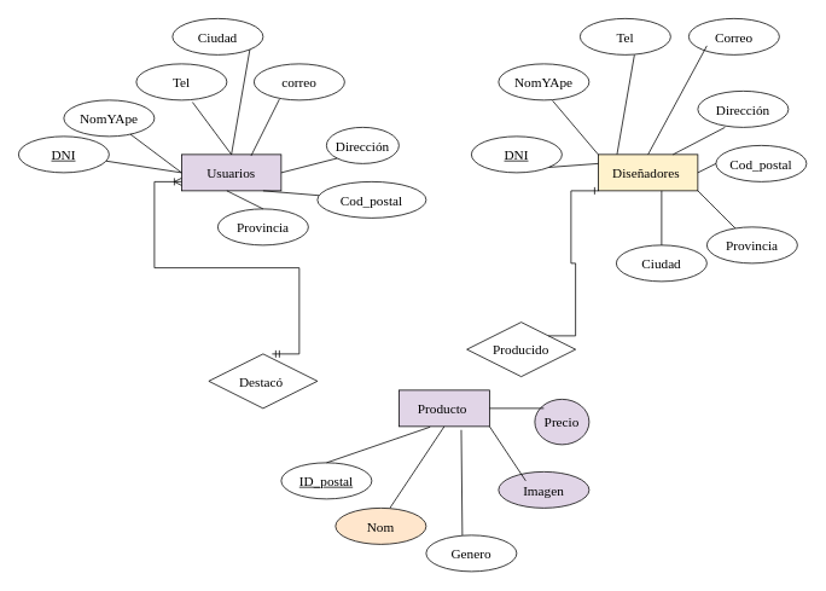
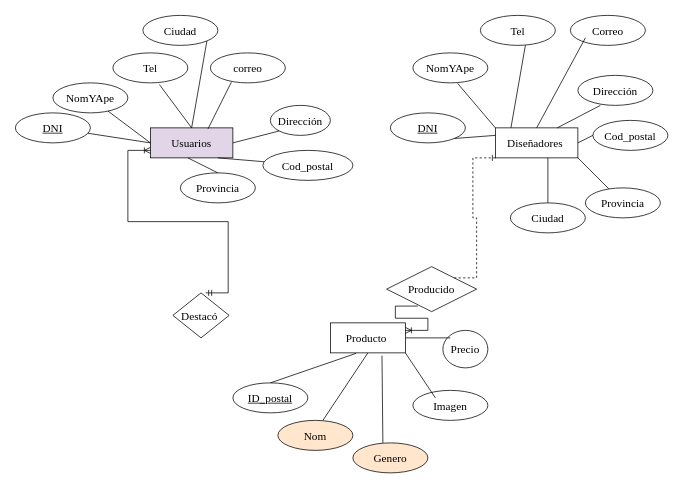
  <mxCell id="0" />
  <mxCell id="1" parent="0" />
  <mxCell id="2" value="Usuarios" style="whiteSpace=wrap;html=1;align=center;fontFamily=Verdana;fontSize=15;fillColor=#e1d5e7;" vertex="1" parent="1"><mxGeometry x="200" y="170" width="110" height="40" as="geometry" /></mxCell>
- <mxCell id="3" value="Diseñadores&amp;nbsp;" style="whiteSpace=wrap;html=1;align=center;fontFamily=Verdana;fontSize=15;fillColor=#fff2cc;" vertex="1" parent="1"><mxGeometry x="660" y="170" width="110" height="40" as="geometry" /></mxCell>
+ <mxCell id="3" value="Diseñadores&amp;nbsp;" style="whiteSpace=wrap;html=1;align=center;fontFamily=Verdana;fontSize=15;" vertex="1" parent="1"><mxGeometry x="660" y="170" width="110" height="40" as="geometry" /></mxCell>
  <mxCell id="4" value="DNI" style="ellipse;whiteSpace=wrap;html=1;align=center;fontStyle=4;fontFamily=Verdana;fontSize=15;" vertex="1" parent="1"><mxGeometry x="20" y="150" width="100" height="40" as="geometry" /></mxCell>
  <mxCell id="5" value="" style="endArrow=none;html=1;rounded=0;fontFamily=Verdana;fontSize=15;" edge="1" parent="1" source="4"><mxGeometry relative="1" as="geometry"><mxPoint x="130" y="260" as="sourcePoint" /><mxPoint x="200" y="190" as="targetPoint" /></mxGeometry></mxCell>
  <mxCell id="6" value="NomYApe" style="ellipse;whiteSpace=wrap;html=1;align=center;fontFamily=Verdana;fontSize=15;" vertex="1" parent="1"><mxGeometry x="70" y="110" width="100" height="40" as="geometry" /></mxCell>
  <mxCell id="7" value="correo" style="ellipse;whiteSpace=wrap;html=1;align=center;fontFamily=Verdana;fontSize=15;" vertex="1" parent="1"><mxGeometry x="280" y="70" width="100" height="40" as="geometry" /></mxCell>
  <mxCell id="8" value="" style="endArrow=none;html=1;rounded=0;fontFamily=Verdana;fontSize=15;entryX=0.698;entryY=0.035;entryDx=0;entryDy=0;exitX=0.28;exitY=0.975;exitDx=0;exitDy=0;exitPerimeter=0;entryPerimeter=0;" edge="1" parent="1" source="7" target="2"><mxGeometry relative="1" as="geometry"><mxPoint x="290" y="130" as="sourcePoint" /><mxPoint x="450" y="130" as="targetPoint" /></mxGeometry></mxCell>
  <mxCell id="9" value="" style="endArrow=none;html=1;rounded=0;fontFamily=Verdana;fontSize=15;entryX=0;entryY=0.5;entryDx=0;entryDy=0;" edge="1" parent="1" source="6" target="2"><mxGeometry relative="1" as="geometry"><mxPoint x="150" y="200" as="sourcePoint" /><mxPoint x="310" y="200" as="targetPoint" /></mxGeometry></mxCell>
  <mxCell id="10" value="Tel" style="ellipse;whiteSpace=wrap;html=1;align=center;fontFamily=Verdana;fontSize=15;" vertex="1" parent="1"><mxGeometry x="150" y="70" width="100" height="40" as="geometry" /></mxCell>
  <mxCell id="11" value="Dirección" style="ellipse;whiteSpace=wrap;html=1;align=center;fontFamily=Verdana;fontSize=15;" vertex="1" parent="1"><mxGeometry x="360" y="140" width="80" height="40" as="geometry" /></mxCell>
  <mxCell id="12" value="Ciudad" style="ellipse;whiteSpace=wrap;html=1;align=center;fontFamily=Verdana;fontSize=15;" vertex="1" parent="1"><mxGeometry x="190" y="20" width="100" height="40" as="geometry" /></mxCell>
  <mxCell id="13" value="" style="endArrow=none;html=1;rounded=0;fontFamily=Verdana;fontSize=15;entryX=0;entryY=1;entryDx=0;entryDy=0;" edge="1" parent="1" target="11"><mxGeometry relative="1" as="geometry"><mxPoint x="310" y="190" as="sourcePoint" /><mxPoint x="470" y="190" as="targetPoint" /></mxGeometry></mxCell>
  <mxCell id="14" value="Cod_postal" style="ellipse;whiteSpace=wrap;html=1;align=center;fontFamily=Verdana;fontSize=15;" vertex="1" parent="1"><mxGeometry x="350" y="200" width="120" height="40" as="geometry" /></mxCell>
  <mxCell id="15" value="Provincia" style="ellipse;whiteSpace=wrap;html=1;align=center;fontFamily=Verdana;fontSize=15;" vertex="1" parent="1"><mxGeometry x="240" y="230" width="100" height="40" as="geometry" /></mxCell>
  <mxCell id="16" value="" style="endArrow=none;html=1;rounded=0;fontFamily=Verdana;fontSize=15;" edge="1" parent="1" target="14"><mxGeometry relative="1" as="geometry"><mxPoint x="290" y="210" as="sourcePoint" /><mxPoint x="450" y="210" as="targetPoint" /></mxGeometry></mxCell>
  <mxCell id="17" value="" style="endArrow=none;html=1;rounded=0;fontFamily=Verdana;fontSize=15;entryX=0.5;entryY=0;entryDx=0;entryDy=0;" edge="1" parent="1" target="15"><mxGeometry relative="1" as="geometry"><mxPoint x="250" y="210" as="sourcePoint" /><mxPoint x="230" y="260" as="targetPoint" /></mxGeometry></mxCell>
  <mxCell id="18" value="" style="endArrow=none;html=1;rounded=0;fontFamily=Verdana;fontSize=15;exitX=0.5;exitY=0;exitDx=0;exitDy=0;entryX=1;entryY=1;entryDx=0;entryDy=0;" edge="1" parent="1" source="2" target="12"><mxGeometry relative="1" as="geometry"><mxPoint x="180" y="100" as="sourcePoint" /><mxPoint x="280" y="60" as="targetPoint" /></mxGeometry></mxCell>
  <mxCell id="19" value="Ciudad" style="ellipse;whiteSpace=wrap;html=1;align=center;fontFamily=Verdana;fontSize=15;" vertex="1" parent="1"><mxGeometry x="680" y="270" width="100" height="40" as="geometry" /></mxCell>
  <mxCell id="20" value="NomYApe" style="ellipse;whiteSpace=wrap;html=1;align=center;fontFamily=Verdana;fontSize=15;" vertex="1" parent="1"><mxGeometry x="550" y="70" width="100" height="40" as="geometry" /></mxCell>
  <mxCell id="21" value="Provincia" style="ellipse;whiteSpace=wrap;html=1;align=center;fontFamily=Verdana;fontSize=15;" vertex="1" parent="1"><mxGeometry x="780" y="250" width="100" height="40" as="geometry" /></mxCell>
  <mxCell id="22" value="Dirección" style="ellipse;whiteSpace=wrap;html=1;align=center;fontFamily=Verdana;fontSize=15;" vertex="1" parent="1"><mxGeometry x="770" y="100" width="100" height="40" as="geometry" /></mxCell>
  <mxCell id="23" value="Tel" style="ellipse;whiteSpace=wrap;html=1;align=center;fontFamily=Verdana;fontSize=15;" vertex="1" parent="1"><mxGeometry x="640" y="20" width="100" height="40" as="geometry" /></mxCell>
  <mxCell id="24" value="Correo" style="ellipse;whiteSpace=wrap;html=1;align=center;fontFamily=Verdana;fontSize=15;" vertex="1" parent="1"><mxGeometry x="760" y="20" width="100" height="40" as="geometry" /></mxCell>
  <mxCell id="25" value="DNI" style="ellipse;whiteSpace=wrap;html=1;align=center;fontStyle=4;fontFamily=Verdana;fontSize=15;" vertex="1" parent="1"><mxGeometry x="520" y="150" width="100" height="40" as="geometry" /></mxCell>
  <mxCell id="26" value="Cod_postal" style="ellipse;whiteSpace=wrap;html=1;align=center;fontFamily=Verdana;fontSize=15;" vertex="1" parent="1"><mxGeometry x="790" y="160" width="100" height="40" as="geometry" /></mxCell>
  <mxCell id="27" value="" style="endArrow=none;html=1;rounded=0;fontFamily=Verdana;fontSize=15;exitX=1;exitY=1;exitDx=0;exitDy=0;entryX=0;entryY=0.25;entryDx=0;entryDy=0;" edge="1" parent="1" source="25" target="3"><mxGeometry relative="1" as="geometry"><mxPoint x="510" y="190" as="sourcePoint" /><mxPoint x="670" y="190" as="targetPoint" /></mxGeometry></mxCell>
  <mxCell id="28" value="" style="endArrow=none;html=1;rounded=0;fontFamily=Verdana;fontSize=15;exitX=0.596;exitY=1.015;exitDx=0;exitDy=0;exitPerimeter=0;" edge="1" parent="1" source="20"><mxGeometry relative="1" as="geometry"><mxPoint x="500" y="170" as="sourcePoint" /><mxPoint x="660" y="170" as="targetPoint" /></mxGeometry></mxCell>
  <mxCell id="29" value="" style="endArrow=none;html=1;rounded=0;fontFamily=Verdana;fontSize=15;exitX=0.189;exitY=-0.005;exitDx=0;exitDy=0;exitPerimeter=0;entryX=0.6;entryY=1;entryDx=0;entryDy=0;entryPerimeter=0;" edge="1" parent="1" source="3" target="23"><mxGeometry relative="1" as="geometry"><mxPoint x="540" y="70" as="sourcePoint" /><mxPoint x="700" y="70" as="targetPoint" /></mxGeometry></mxCell>
  <mxCell id="30" value="" style="endArrow=none;html=1;rounded=0;fontFamily=Verdana;fontSize=15;exitX=0.5;exitY=0;exitDx=0;exitDy=0;" edge="1" parent="1" source="3"><mxGeometry relative="1" as="geometry"><mxPoint x="620" y="50" as="sourcePoint" /><mxPoint x="780" y="50" as="targetPoint" /></mxGeometry></mxCell>
  <mxCell id="31" value="" style="endArrow=none;html=1;rounded=0;fontFamily=Verdana;fontSize=15;exitX=0.75;exitY=0;exitDx=0;exitDy=0;" edge="1" parent="1" source="3"><mxGeometry relative="1" as="geometry"><mxPoint x="640" y="140" as="sourcePoint" /><mxPoint x="800" y="140" as="targetPoint" /></mxGeometry></mxCell>
  <mxCell id="32" value="" style="endArrow=none;html=1;rounded=0;fontFamily=Verdana;fontSize=15;exitX=1;exitY=0.5;exitDx=0;exitDy=0;" edge="1" parent="1" source="3"><mxGeometry relative="1" as="geometry"><mxPoint x="630" y="180" as="sourcePoint" /><mxPoint x="790" y="180" as="targetPoint" /></mxGeometry></mxCell>
  <mxCell id="33" value="" style="endArrow=none;html=1;rounded=0;fontFamily=Verdana;fontSize=15;entryX=1;entryY=1;entryDx=0;entryDy=0;" edge="1" parent="1" source="21" target="3"><mxGeometry relative="1" as="geometry"><mxPoint x="610" y="220" as="sourcePoint" /><mxPoint x="770" y="220" as="targetPoint" /></mxGeometry></mxCell>
  <mxCell id="34" value="" style="endArrow=none;html=1;rounded=0;fontFamily=Verdana;fontSize=15;" edge="1" parent="1" source="19"><mxGeometry relative="1" as="geometry"><mxPoint x="570" y="210" as="sourcePoint" /><mxPoint x="730" y="210" as="targetPoint" /></mxGeometry></mxCell>
- <mxCell id="35" value="Producto&amp;nbsp;" style="whiteSpace=wrap;html=1;align=center;fontFamily=Verdana;fontSize=15;fillColor=#e1d5e7;" vertex="1" parent="1"><mxGeometry x="440" y="430" width="100" height="40" as="geometry" /></mxCell>
+ <mxCell id="35" value="Producto&amp;nbsp;" style="whiteSpace=wrap;html=1;align=center;fontFamily=Verdana;fontSize=15;" vertex="1" parent="1"><mxGeometry x="440" y="430" width="100" height="40" as="geometry" /></mxCell>
  <mxCell id="36" value="ID_postal" style="ellipse;whiteSpace=wrap;html=1;align=center;fontStyle=4;fontFamily=Verdana;fontSize=15;" vertex="1" parent="1"><mxGeometry x="310" y="510" width="100" height="40" as="geometry" /></mxCell>
  <mxCell id="37" value="Nom" style="ellipse;whiteSpace=wrap;html=1;align=center;fontFamily=Verdana;fontSize=15;fillColor=#ffe6cc;" vertex="1" parent="1"><mxGeometry x="370" y="560" width="100" height="40" as="geometry" /></mxCell>
- <mxCell id="38" value="Imagen" style="ellipse;whiteSpace=wrap;html=1;align=center;fontFamily=Verdana;fontSize=15;fillColor=#e1d5e7;" vertex="1" parent="1"><mxGeometry x="550" y="520" width="100" height="40" as="geometry" /></mxCell>
- <mxCell id="39" value="Genero" style="ellipse;whiteSpace=wrap;html=1;align=center;fontFamily=Verdana;fontSize=15;" vertex="1" parent="1"><mxGeometry x="470" y="590" width="100" height="40" as="geometry" /></mxCell>
- <mxCell id="40" value="Precio" style="ellipse;whiteSpace=wrap;html=1;align=center;fontFamily=Verdana;fontSize=15;fillColor=#e1d5e7;" vertex="1" parent="1"><mxGeometry x="590" y="440" width="60" height="50" as="geometry" /></mxCell>
+ <mxCell id="38" value="Imagen" style="ellipse;whiteSpace=wrap;html=1;align=center;fontFamily=Verdana;fontSize=15;" vertex="1" parent="1"><mxGeometry x="550" y="520" width="100" height="40" as="geometry" /></mxCell>
+ <mxCell id="39" value="Genero" style="ellipse;whiteSpace=wrap;html=1;align=center;fontFamily=Verdana;fontSize=15;fillColor=#ffe6cc;" vertex="1" parent="1"><mxGeometry x="470" y="590" width="100" height="40" as="geometry" /></mxCell>
+ <mxCell id="40" value="Precio" style="ellipse;whiteSpace=wrap;html=1;align=center;fontFamily=Verdana;fontSize=15;" vertex="1" parent="1"><mxGeometry x="590" y="440" width="60" height="50" as="geometry" /></mxCell>
  <mxCell id="41" value="" style="endArrow=none;html=1;rounded=0;fontFamily=Verdana;fontSize=15;entryX=0.344;entryY=1.015;entryDx=0;entryDy=0;entryPerimeter=0;" edge="1" parent="1" target="35"><mxGeometry relative="1" as="geometry"><mxPoint x="360" y="510" as="sourcePoint" /><mxPoint x="520" y="510" as="targetPoint" /></mxGeometry></mxCell>
  <mxCell id="42" value="" style="endArrow=none;html=1;rounded=0;fontFamily=Verdana;fontSize=15;" edge="1" parent="1"><mxGeometry relative="1" as="geometry"><mxPoint x="540" y="450" as="sourcePoint" /><mxPoint x="600" y="450" as="targetPoint" /></mxGeometry></mxCell>
  <mxCell id="43" value="" style="endArrow=none;html=1;rounded=0;fontFamily=Verdana;fontSize=15;entryX=1;entryY=1;entryDx=0;entryDy=0;" edge="1" parent="1" target="35"><mxGeometry relative="1" as="geometry"><mxPoint x="580" y="530" as="sourcePoint" /><mxPoint x="730" y="520" as="targetPoint" /></mxGeometry></mxCell>
  <mxCell id="44" value="" style="endArrow=none;html=1;rounded=0;fontFamily=Verdana;fontSize=15;entryX=0.5;entryY=1;entryDx=0;entryDy=0;" edge="1" parent="1" target="35"><mxGeometry relative="1" as="geometry"><mxPoint x="430" y="560" as="sourcePoint" /><mxPoint x="590" y="560" as="targetPoint" /></mxGeometry></mxCell>
  <mxCell id="45" value="" style="endArrow=none;html=1;rounded=0;fontFamily=Verdana;fontSize=15;entryX=0.688;entryY=1.095;entryDx=0;entryDy=0;entryPerimeter=0;" edge="1" parent="1" target="35"><mxGeometry relative="1" as="geometry"><mxPoint x="510" y="590" as="sourcePoint" /><mxPoint x="670" y="590" as="targetPoint" /></mxGeometry></mxCell>
  <mxCell id="46" value="Producido" style="shape=rhombus;perimeter=rhombusPerimeter;whiteSpace=wrap;html=1;align=center;fontFamily=Verdana;fontSize=15;" vertex="1" parent="1"><mxGeometry x="515" y="355" width="120" height="60" as="geometry" /></mxCell>
- <mxCell id="47" value="Destacó&amp;nbsp;" style="shape=rhombus;perimeter=rhombusPerimeter;whiteSpace=wrap;html=1;align=center;fontFamily=Verdana;fontSize=15;" vertex="1" parent="1"><mxGeometry x="230" y="390" width="120" height="60" as="geometry" /></mxCell>
- <mxCell id="49" value="" style="edgeStyle=entityRelationEdgeStyle;fontSize=12;html=1;endArrow=ERone;endFill=1;rounded=0;fontFamily=Verdana;entryX=0;entryY=1;entryDx=0;entryDy=0;exitX=1;exitY=0;exitDx=0;exitDy=0;" edge="1" parent="1" source="46" target="3"><mxGeometry width="100" height="100" relative="1" as="geometry"><mxPoint x="400" y="450" as="sourcePoint" /><mxPoint x="620" y="230" as="targetPoint" /></mxGeometry></mxCell>
+ <mxCell id="47" value="Destacó&amp;nbsp;" style="shape=rhombus;perimeter=rhombusPerimeter;whiteSpace=wrap;html=1;align=center;fontFamily=Verdana;fontSize=15;" vertex="1" parent="1"><mxGeometry x="230" y="390" width="75" height="60" as="geometry" /></mxCell>
+ <mxCell id="48" value="" style="edgeStyle=entityRelationEdgeStyle;fontSize=12;html=1;endArrow=ERoneToMany;rounded=0;fontFamily=Verdana;entryX=1;entryY=0.25;entryDx=0;entryDy=0;exitX=0.347;exitY=0.877;exitDx=0;exitDy=0;exitPerimeter=0;" edge="1" parent="1" source="46" target="35"><mxGeometry width="100" height="100" relative="1" as="geometry"><mxPoint x="400" y="450" as="sourcePoint" /><mxPoint x="660" y="220" as="targetPoint" /></mxGeometry></mxCell>
+ <mxCell id="49" value="" style="edgeStyle=entityRelationEdgeStyle;fontSize=12;html=1;endArrow=ERone;endFill=1;rounded=0;fontFamily=Verdana;entryX=0;entryY=1;entryDx=0;entryDy=0;exitX=1;exitY=0;exitDx=0;exitDy=0;dashed=1;" edge="1" parent="1" source="46" target="3"><mxGeometry width="100" height="100" relative="1" as="geometry"><mxPoint x="400" y="450" as="sourcePoint" /><mxPoint x="620" y="230" as="targetPoint" /></mxGeometry></mxCell>
  <mxCell id="50" value="" style="edgeStyle=entityRelationEdgeStyle;fontSize=12;html=1;endArrow=ERoneToMany;startArrow=ERmandOne;rounded=0;fontFamily=Verdana;exitX=0.583;exitY=0;exitDx=0;exitDy=0;exitPerimeter=0;" edge="1" parent="1" source="47"><mxGeometry width="100" height="100" relative="1" as="geometry"><mxPoint x="400" y="480" as="sourcePoint" /><mxPoint x="200" y="200" as="targetPoint" /></mxGeometry></mxCell>
  <mxCell id="51" value="" style="endArrow=none;html=1;rounded=0;fontFamily=Verdana;fontSize=15;exitX=0.62;exitY=1.055;exitDx=0;exitDy=0;exitPerimeter=0;entryX=0.5;entryY=0;entryDx=0;entryDy=0;" edge="1" parent="1" source="10" target="2"><mxGeometry relative="1" as="geometry"><mxPoint x="370" y="270" as="sourcePoint" /><mxPoint x="530" y="270" as="targetPoint" /></mxGeometry></mxCell>
